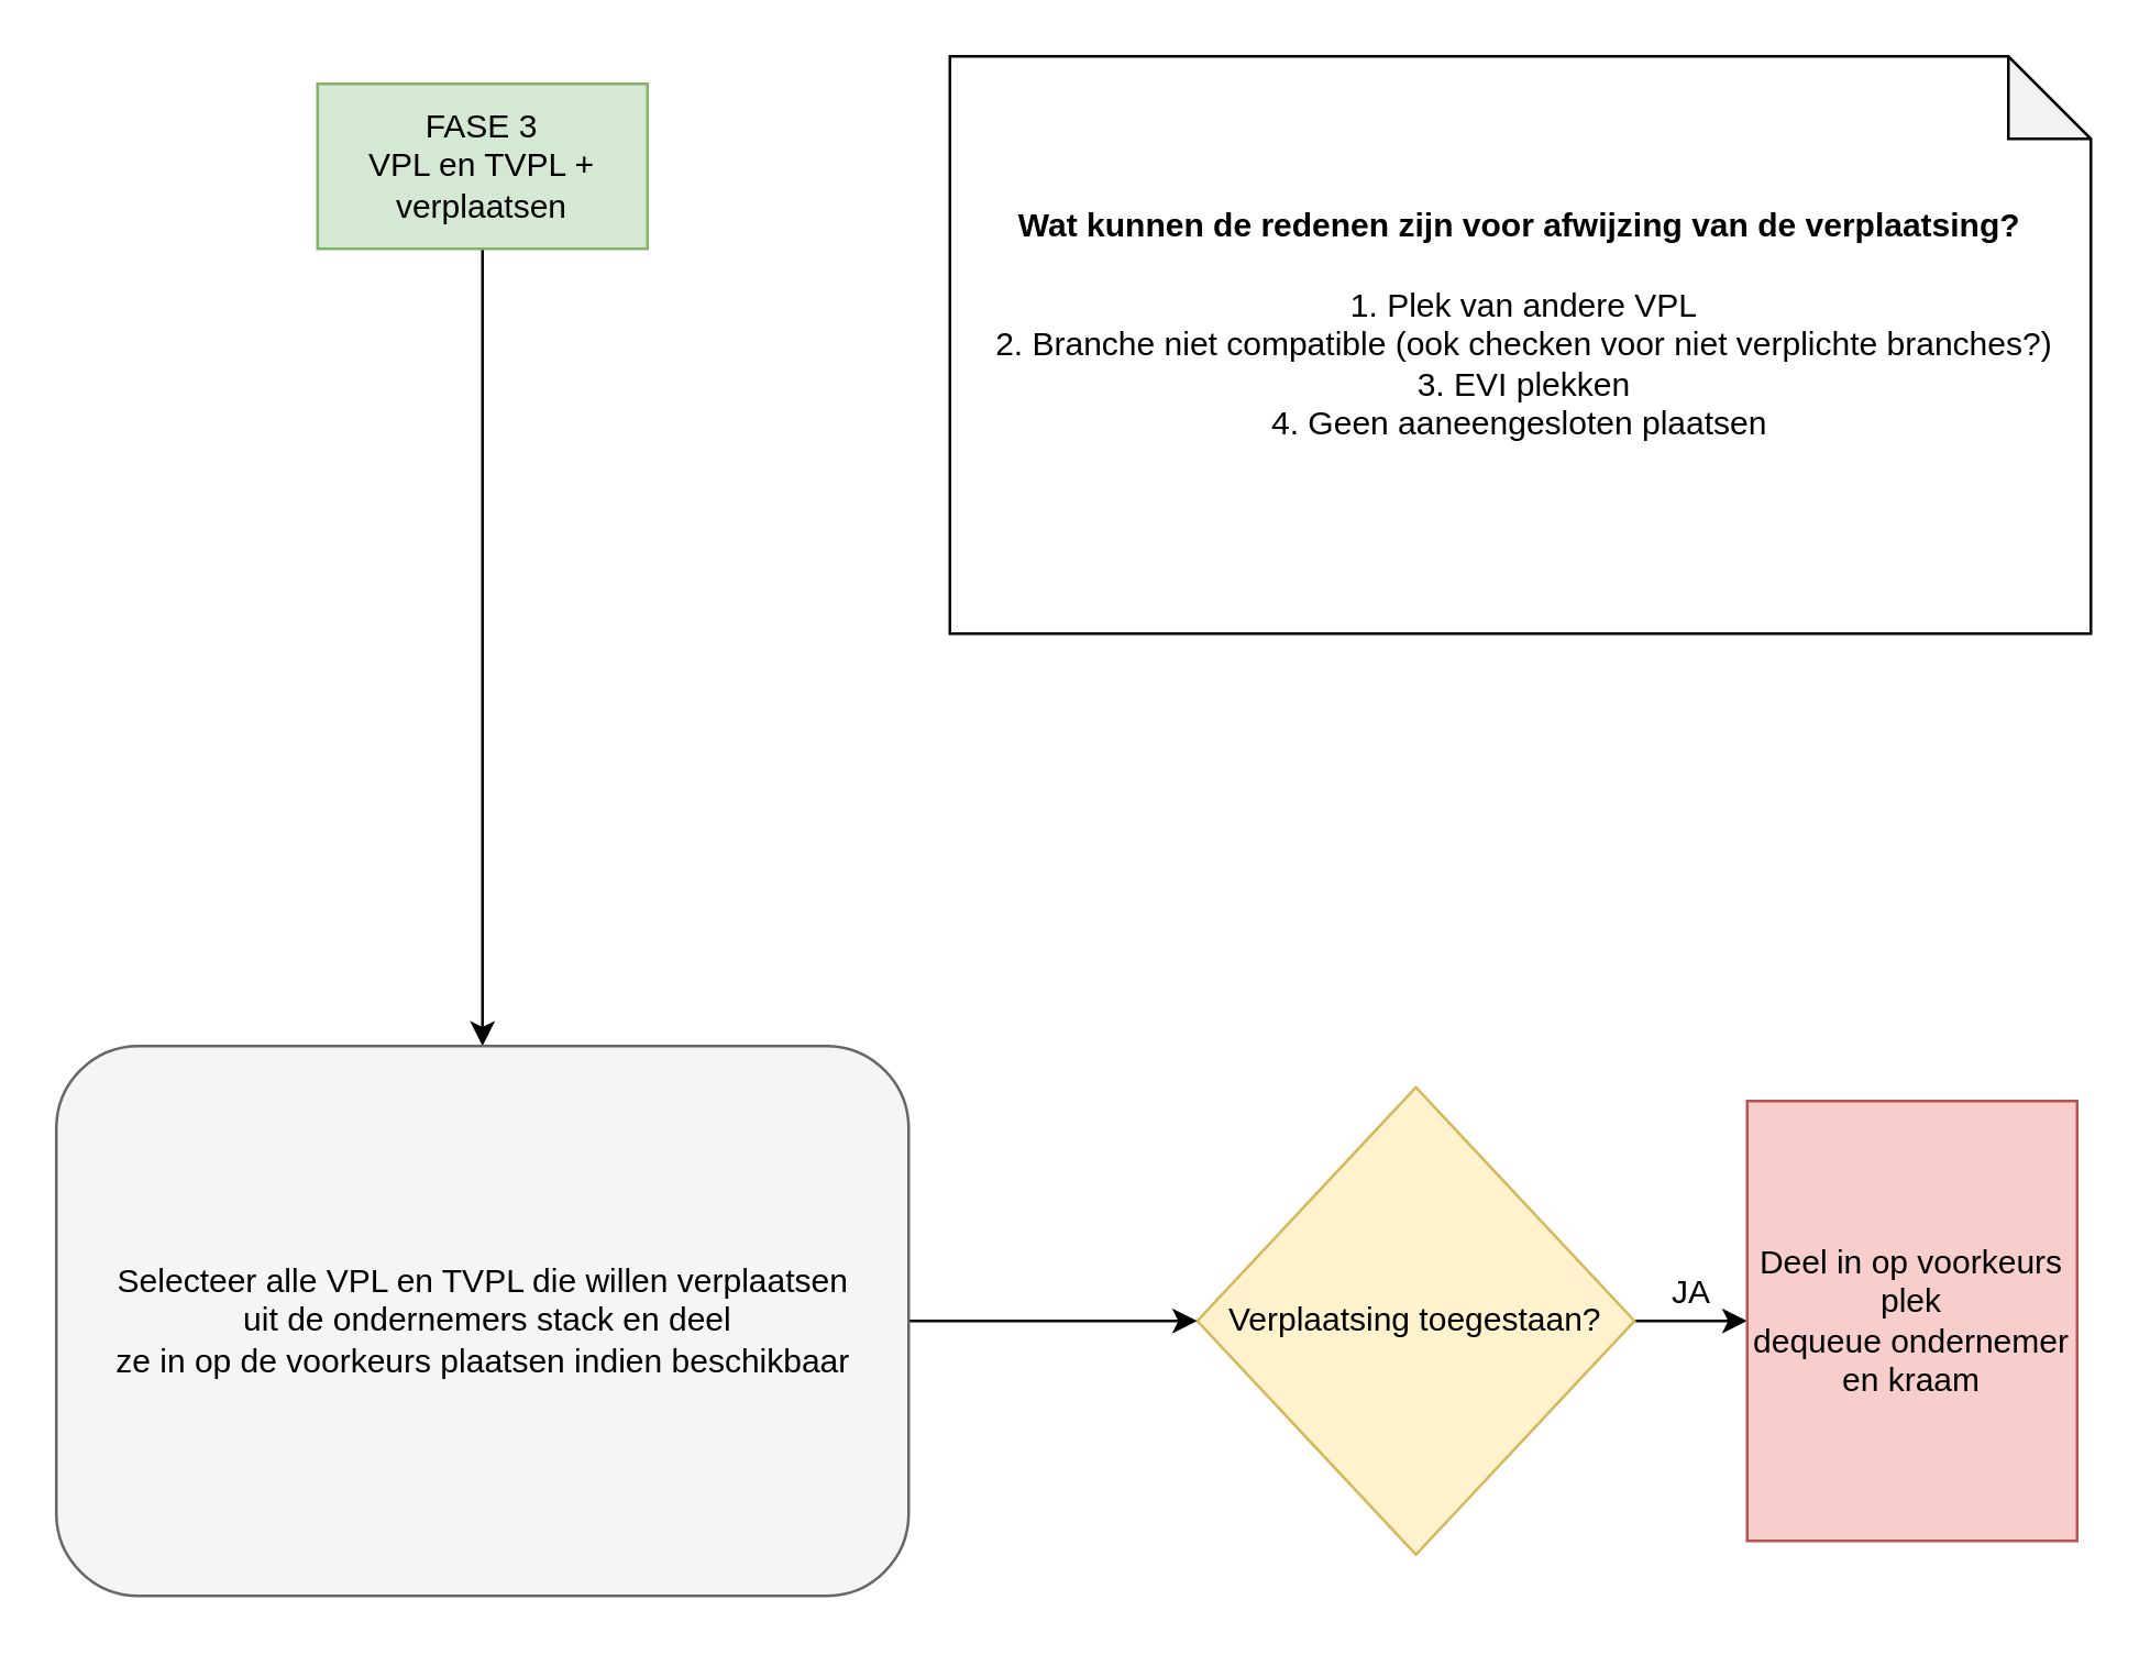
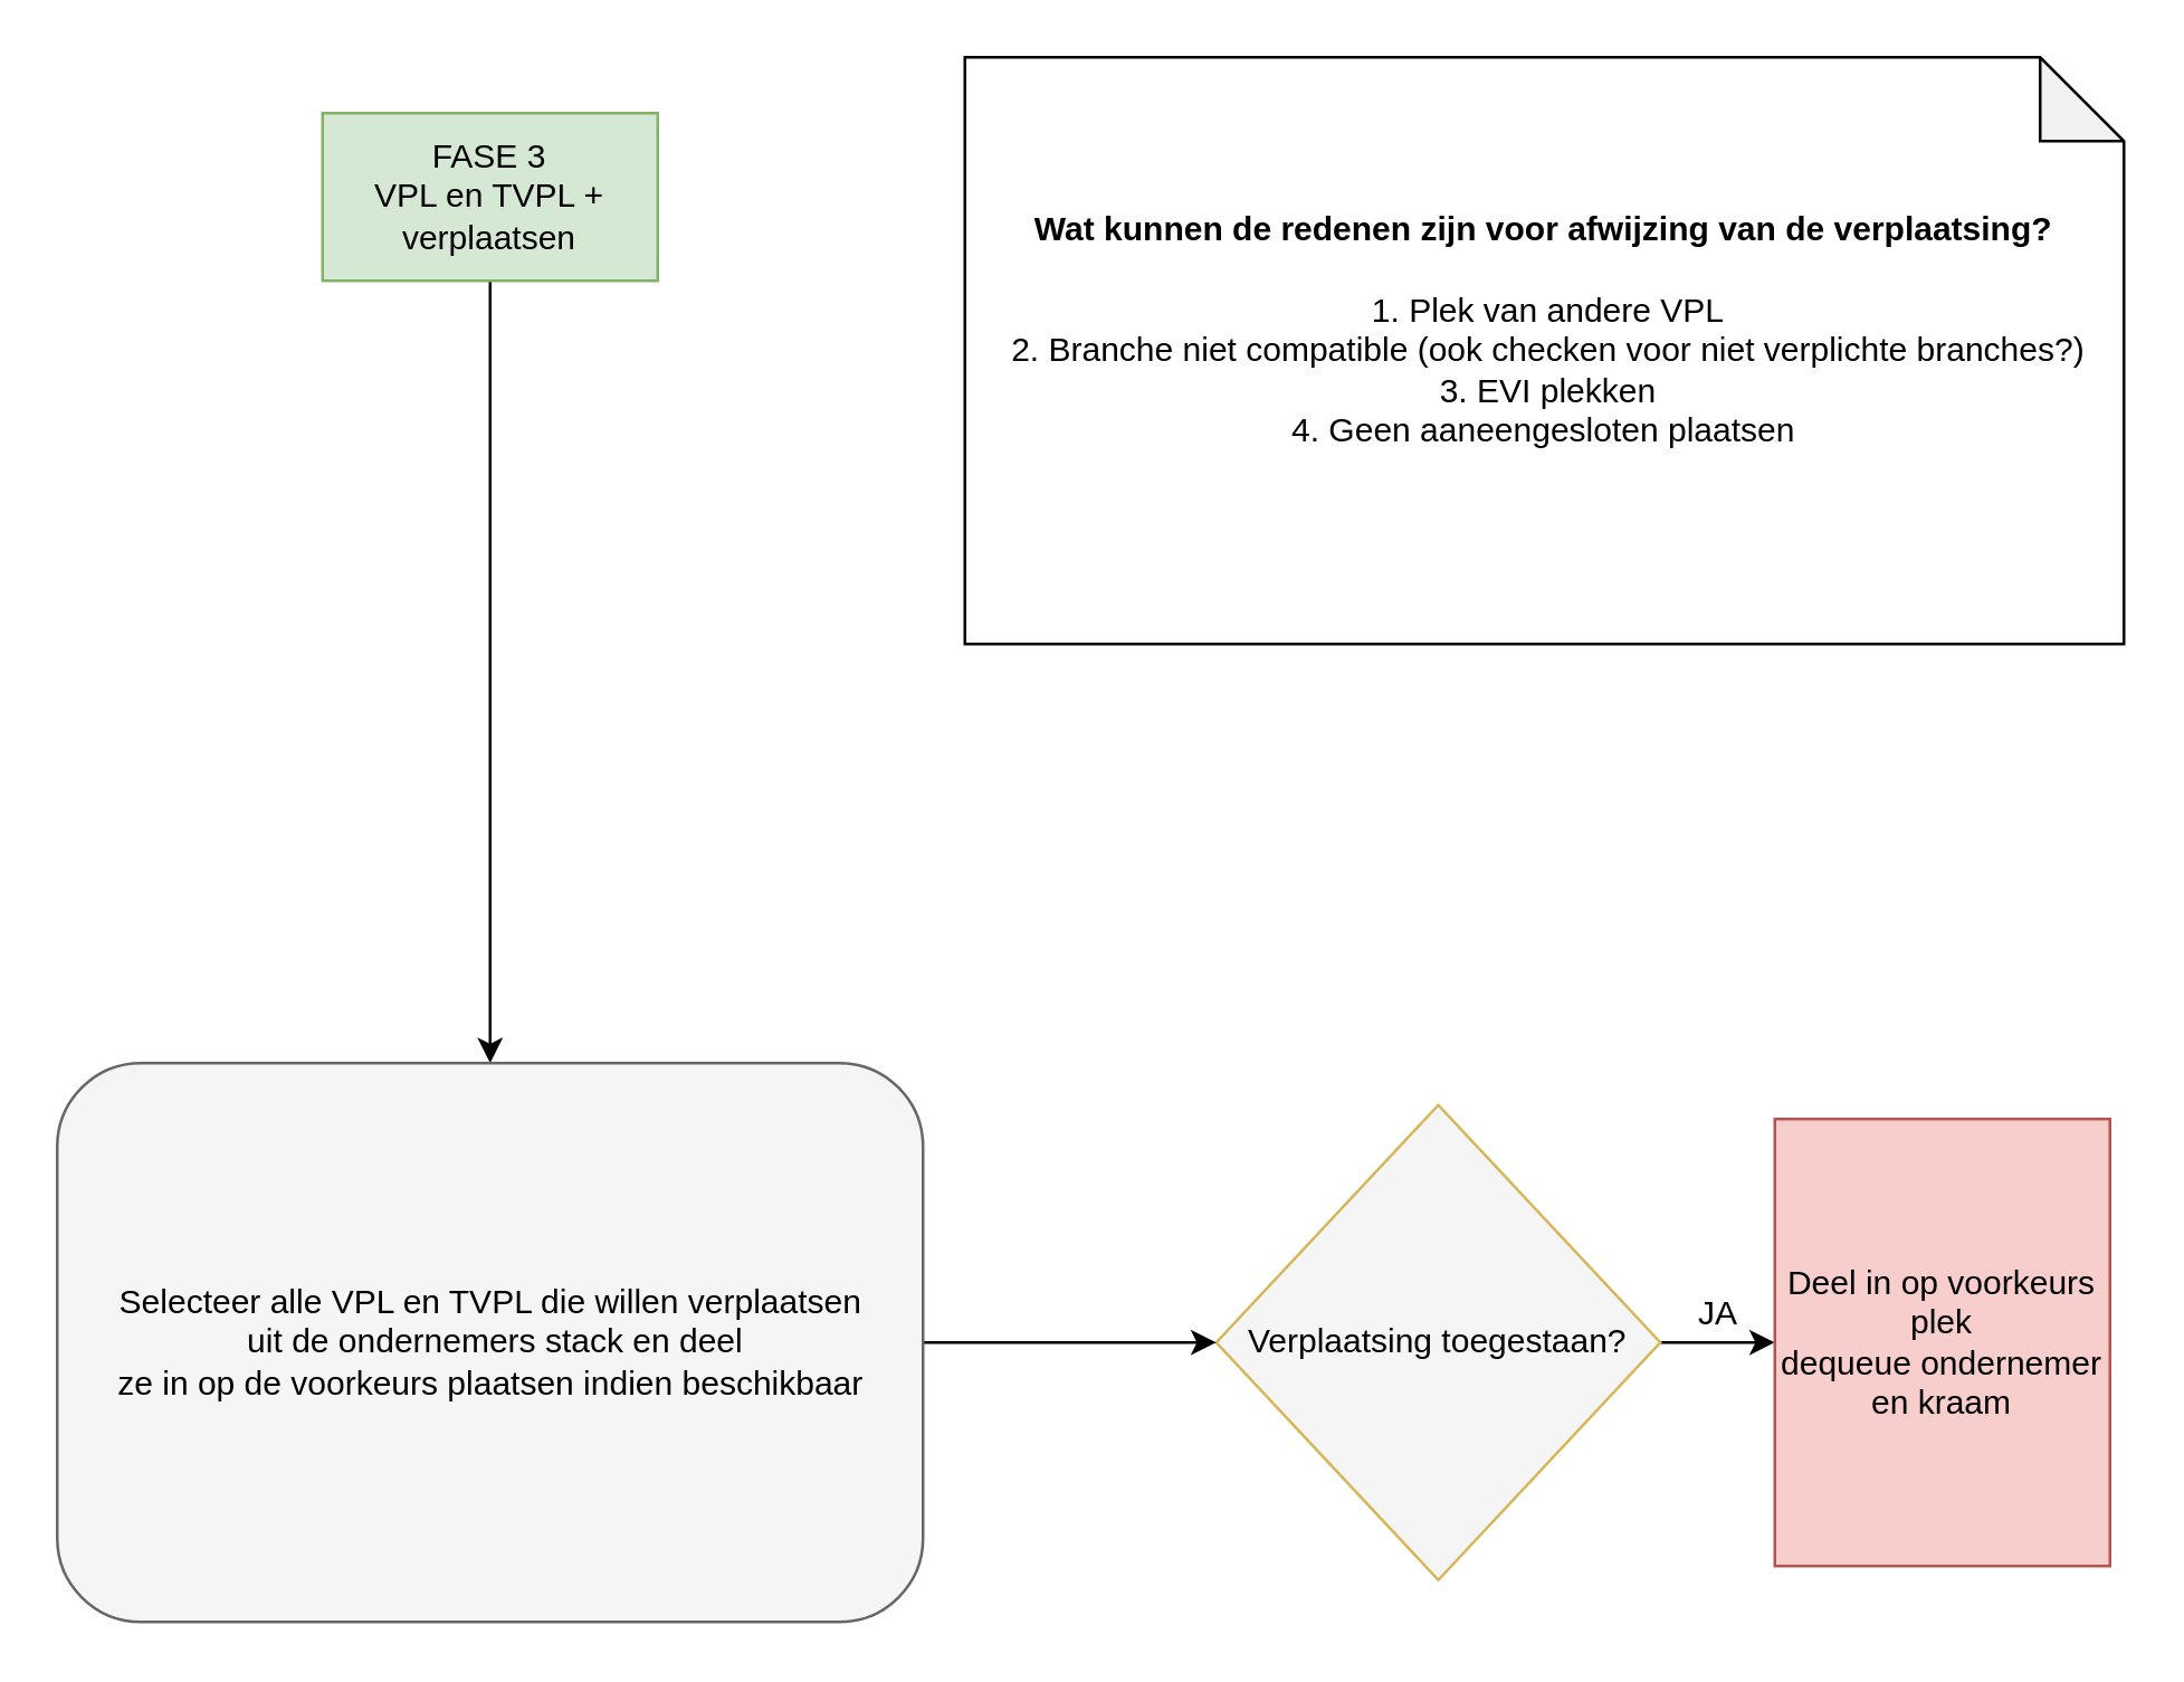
  <mxCell id="0" />
  <mxCell id="1" parent="0" />
  <mxCell id="2" style="edgeStyle=orthogonalEdgeStyle;rounded=0;orthogonalLoop=1;jettySize=auto;html=1;" parent="1" source="3" target="10" edge="1"><mxGeometry relative="1" as="geometry"><mxPoint x="175" y="290" as="targetPoint" /></mxGeometry></mxCell>
- <mxCell id="3" value="FASE 3&lt;br&gt;VPL en TVPL + verplaatsen" style="rounded=0;whiteSpace=wrap;html=1;fillColor=#d5e8d4;strokeColor=#82b366;" parent="1" vertex="1"><mxGeometry x="115" y="30" width="120" height="60" as="geometry" /></mxCell>
+ <mxCell id="3" value="FASE 3&lt;br&gt;VPL en TVPL + verplaatsen" style="rounded=0;whiteSpace=wrap;html=1;fillColor=#d5e8d4;strokeColor=#82b366;" parent="1" vertex="1"><mxGeometry x="115" y="40" width="120" height="60" as="geometry" /></mxCell>
  <mxCell id="4" style="edgeStyle=orthogonalEdgeStyle;rounded=0;orthogonalLoop=1;jettySize=auto;html=1;exitX=1;exitY=0.5;exitDx=0;exitDy=0;entryX=0;entryY=0.5;entryDx=0;entryDy=0;" parent="1" source="5" target="6" edge="1"><mxGeometry relative="1" as="geometry" /></mxCell>
- <mxCell id="5" value="Verplaatsing toegestaan?" style="rhombus;whiteSpace=wrap;html=1;fillColor=#fff2cc;strokeColor=#d6b656;" parent="1" vertex="1"><mxGeometry x="435" y="395" width="159" height="170" as="geometry" /></mxCell>
+ <mxCell id="5" value="Verplaatsing toegestaan?" style="rhombus;whiteSpace=wrap;html=1;fillColor=#f5f5f5;strokeColor=#d6b656;" parent="1" vertex="1"><mxGeometry x="435" y="395" width="159" height="170" as="geometry" /></mxCell>
  <mxCell id="6" value="Deel in op voorkeurs plek&lt;br&gt;dequeue ondernemer en kraam" style="rounded=0;whiteSpace=wrap;html=1;fillColor=#f8cecc;strokeColor=#b85450;" parent="1" vertex="1"><mxGeometry x="635" y="400" width="120" height="160" as="geometry" /></mxCell>
  <mxCell id="7" value="&lt;div&gt;&lt;b&gt;Wat kunnen de redenen zijn voor afwijzing van de verplaatsing?&lt;/b&gt;&lt;/div&gt;&lt;div&gt;&lt;br&gt;&lt;/div&gt;&lt;div&gt;&amp;nbsp;1. Plek van andere VPL&lt;/div&gt;&lt;div&gt;&amp;nbsp;2. Branche niet compatible (ook checken voor niet verplichte branches?)&lt;/div&gt;&lt;div&gt;&amp;nbsp;3. EVI plekken&lt;/div&gt;&lt;div&gt;4. Geen aaneengesloten plaatsen&lt;/div&gt;&lt;div&gt;&lt;br&gt;&lt;/div&gt;" style="shape=note;whiteSpace=wrap;html=1;backgroundOutline=1;darkOpacity=0.05;align=center;" parent="1" vertex="1"><mxGeometry x="345" y="20" width="415" height="210" as="geometry" /></mxCell>
  <mxCell id="8" value="JA" style="text;html=1;strokeColor=none;fillColor=none;align=center;verticalAlign=middle;whiteSpace=wrap;rounded=0;" parent="1" vertex="1"><mxGeometry x="585" y="455" width="60" height="30" as="geometry" /></mxCell>
  <mxCell id="9" style="edgeStyle=orthogonalEdgeStyle;rounded=0;orthogonalLoop=1;jettySize=auto;html=1;" parent="1" source="10" target="5" edge="1"><mxGeometry relative="1" as="geometry" /></mxCell>
  <mxCell id="10" value="" style="rounded=1;whiteSpace=wrap;html=1;fillColor=#f5f5f5;fontColor=#333333;strokeColor=#666666;" parent="1" vertex="1"><mxGeometry x="20" y="380" width="310" height="200" as="geometry" /></mxCell>
  <mxCell id="11" value="&lt;span&gt;Selecteer alle VPL en TVPL die willen verplaatsen&lt;/span&gt;&lt;br&gt;&lt;span&gt;&amp;nbsp;uit de ondernemers stack en deel&lt;/span&gt;&lt;br&gt;&lt;span&gt;ze in op de voorkeurs plaatsen indien beschikbaar&lt;/span&gt;" style="text;html=1;align=center;verticalAlign=middle;resizable=0;points=[];autosize=1;strokeColor=none;fillColor=none;" parent="1" vertex="1"><mxGeometry x="35" y="455" width="280" height="50" as="geometry" /></mxCell>
